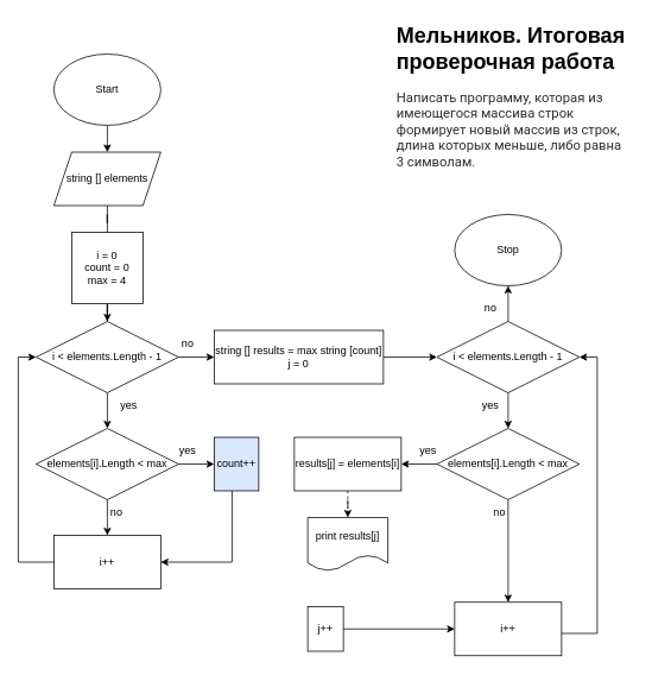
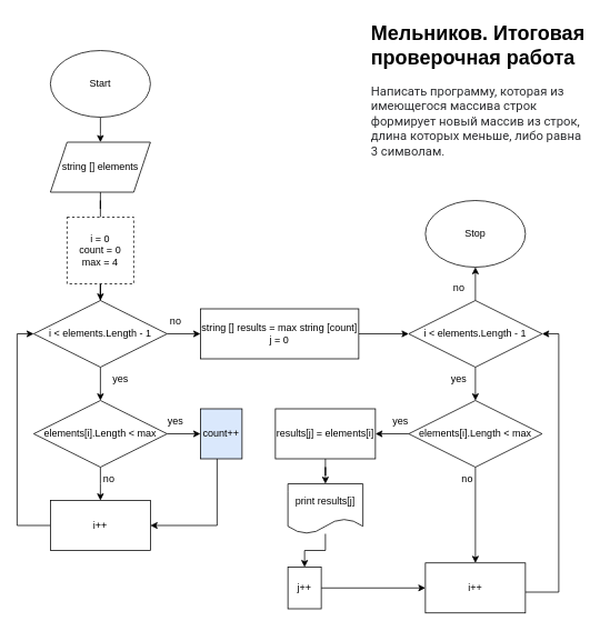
  <mxCell id="0" />
  <mxCell id="1" parent="0" />
  <mxCell id="2" value="" style="edgeStyle=orthogonalEdgeStyle;rounded=0;orthogonalLoop=1;jettySize=auto;html=1;" edge="1" parent="1" source="3"><mxGeometry relative="1" as="geometry"><mxPoint x="120" y="170" as="targetPoint" /></mxGeometry></mxCell>
  <mxCell id="3" value="Start" style="ellipse;whiteSpace=wrap;html=1;" vertex="1" parent="1"><mxGeometry x="60" y="60" width="120" height="80" as="geometry" /></mxCell>
  <mxCell id="4" value="" style="edgeStyle=orthogonalEdgeStyle;rounded=0;orthogonalLoop=1;jettySize=auto;html=1;" edge="1" parent="1" source="6"><mxGeometry relative="1" as="geometry"><mxPoint x="120" y="600" as="targetPoint" /></mxGeometry></mxCell>
  <mxCell id="5" value="" style="edgeStyle=orthogonalEdgeStyle;rounded=0;orthogonalLoop=1;jettySize=auto;html=1;" edge="1" parent="1" source="6" target="20"><mxGeometry relative="1" as="geometry" /></mxCell>
  <mxCell id="6" value="elements[i].Length &amp;lt; max" style="rhombus;whiteSpace=wrap;html=1;" vertex="1" parent="1"><mxGeometry x="40" y="480" width="160" height="80" as="geometry" /></mxCell>
  <mxCell id="7" value="&lt;h1&gt;Мельников. Итоговая проверочная работа&lt;/h1&gt;&lt;p&gt;&lt;span style=&quot;color: rgb(44, 45, 48); font-family: Roboto, &amp;quot;San Francisco&amp;quot;, &amp;quot;Helvetica Neue&amp;quot;, Helvetica, Arial; font-size: 15px; background-color: rgb(255, 255, 255);&quot;&gt;Написать программу, которая из имеющегося массива строк формирует новый массив из строк, длина которых меньше, либо равна 3 символам.&lt;/span&gt;&lt;br&gt;&lt;/p&gt;" style="text;html=1;strokeColor=none;fillColor=none;spacing=5;spacingTop=-20;whiteSpace=wrap;overflow=hidden;rounded=0;" vertex="1" parent="1"><mxGeometry x="440" y="20" width="270" height="180" as="geometry" /></mxCell>
  <mxCell id="8" style="edgeStyle=orthogonalEdgeStyle;rounded=0;orthogonalLoop=1;jettySize=auto;html=1;entryX=0;entryY=0.5;entryDx=0;entryDy=0;" edge="1" parent="1" source="9" target="16"><mxGeometry relative="1" as="geometry"><mxPoint x="0" y="400" as="targetPoint" /><Array as="points"><mxPoint x="20" y="630" /><mxPoint x="20" y="400" /></Array></mxGeometry></mxCell>
  <mxCell id="9" value="i++" style="rounded=0;whiteSpace=wrap;html=1;" vertex="1" parent="1"><mxGeometry x="60" y="600" width="120" height="60" as="geometry" /></mxCell>
  <mxCell id="10" value="" style="edgeStyle=orthogonalEdgeStyle;rounded=0;orthogonalLoop=1;jettySize=auto;html=1;endArrow=none;" edge="1" parent="1" source="11" target="13"><mxGeometry relative="1" as="geometry" /></mxCell>
  <mxCell id="11" value="string [] elements" style="shape=parallelogram;perimeter=parallelogramPerimeter;whiteSpace=wrap;html=1;fixedSize=1;" vertex="1" parent="1"><mxGeometry x="60" y="170" width="120" height="60" as="geometry" /></mxCell>
  <mxCell id="12" value="" style="edgeStyle=orthogonalEdgeStyle;rounded=0;orthogonalLoop=1;jettySize=auto;html=1;" edge="1" parent="1" source="13" target="16"><mxGeometry relative="1" as="geometry" /></mxCell>
- <mxCell id="13" value="i = 0&lt;br&gt;count = 0&lt;br&gt;max = 4" style="rounded=0;whiteSpace=wrap;html=1;" vertex="1" parent="1"><mxGeometry x="80" y="260" width="80" height="80" as="geometry" /></mxCell>
+ <mxCell id="13" value="i = 0&lt;br&gt;count = 0&lt;br&gt;max = 4" style="rounded=0;whiteSpace=wrap;html=1;dashed=1;" vertex="1" parent="1"><mxGeometry x="80" y="260" width="80" height="80" as="geometry" /></mxCell>
  <mxCell id="14" value="" style="edgeStyle=orthogonalEdgeStyle;rounded=0;orthogonalLoop=1;jettySize=auto;html=1;" edge="1" parent="1" source="16" target="6"><mxGeometry relative="1" as="geometry" /></mxCell>
  <mxCell id="15" value="" style="edgeStyle=orthogonalEdgeStyle;rounded=0;orthogonalLoop=1;jettySize=auto;html=1;" edge="1" parent="1" source="16" target="23"><mxGeometry relative="1" as="geometry" /></mxCell>
  <mxCell id="16" value="i &amp;lt; elements.Length - 1" style="rhombus;whiteSpace=wrap;html=1;" vertex="1" parent="1"><mxGeometry x="40" y="360" width="160" height="80" as="geometry" /></mxCell>
  <mxCell id="17" value="yes" style="text;html=1;align=center;verticalAlign=middle;resizable=0;points=[];autosize=1;strokeColor=none;fillColor=none;" vertex="1" parent="1"><mxGeometry x="124" y="440" width="40" height="30" as="geometry" /></mxCell>
  <mxCell id="18" value="no" style="text;html=1;align=center;verticalAlign=middle;resizable=0;points=[];autosize=1;strokeColor=none;fillColor=none;" vertex="1" parent="1"><mxGeometry x="110" y="560" width="40" height="30" as="geometry" /></mxCell>
  <mxCell id="19" style="edgeStyle=orthogonalEdgeStyle;rounded=0;orthogonalLoop=1;jettySize=auto;html=1;entryX=1;entryY=0.5;entryDx=0;entryDy=0;" edge="1" parent="1" source="20" target="9"><mxGeometry relative="1" as="geometry"><Array as="points"><mxPoint x="260" y="630" /></Array></mxGeometry></mxCell>
  <mxCell id="20" value="count++" style="rounded=0;whiteSpace=wrap;html=1;fillColor=#dae8fc;" vertex="1" parent="1"><mxGeometry x="240" y="490" width="50" height="60" as="geometry" /></mxCell>
  <mxCell id="21" value="yes" style="text;html=1;align=center;verticalAlign=middle;resizable=0;points=[];autosize=1;strokeColor=none;fillColor=none;" vertex="1" parent="1"><mxGeometry x="190" y="490" width="40" height="30" as="geometry" /></mxCell>
  <mxCell id="22" value="" style="edgeStyle=orthogonalEdgeStyle;rounded=0;orthogonalLoop=1;jettySize=auto;html=1;" edge="1" parent="1" source="23" target="27"><mxGeometry relative="1" as="geometry" /></mxCell>
  <mxCell id="23" value="string [] results = max string [count]&lt;br&gt;j = 0" style="rounded=0;whiteSpace=wrap;html=1;" vertex="1" parent="1"><mxGeometry x="240" y="370" width="190" height="60" as="geometry" /></mxCell>
  <mxCell id="24" value="no" style="text;html=1;align=center;verticalAlign=middle;resizable=0;points=[];autosize=1;strokeColor=none;fillColor=none;" vertex="1" parent="1"><mxGeometry x="190" y="370" width="40" height="30" as="geometry" /></mxCell>
  <mxCell id="25" value="" style="edgeStyle=orthogonalEdgeStyle;rounded=0;orthogonalLoop=1;jettySize=auto;html=1;" edge="1" parent="1" source="27" target="30"><mxGeometry relative="1" as="geometry" /></mxCell>
  <mxCell id="26" value="" style="edgeStyle=orthogonalEdgeStyle;rounded=0;orthogonalLoop=1;jettySize=auto;html=1;" edge="1" parent="1" source="27" target="31"><mxGeometry relative="1" as="geometry" /></mxCell>
  <mxCell id="27" value="i &amp;lt; elements.Length - 1" style="rhombus;whiteSpace=wrap;html=1;" vertex="1" parent="1"><mxGeometry x="490" y="360" width="160" height="80" as="geometry" /></mxCell>
  <mxCell id="28" value="" style="edgeStyle=orthogonalEdgeStyle;rounded=0;orthogonalLoop=1;jettySize=auto;html=1;" edge="1" parent="1" source="30" target="37"><mxGeometry relative="1" as="geometry" /></mxCell>
  <mxCell id="29" value="" style="edgeStyle=orthogonalEdgeStyle;rounded=0;orthogonalLoop=1;jettySize=auto;html=1;" edge="1" parent="1" source="30" target="35"><mxGeometry relative="1" as="geometry" /></mxCell>
  <mxCell id="30" value="elements[i].Length &amp;lt; max" style="rhombus;whiteSpace=wrap;html=1;" vertex="1" parent="1"><mxGeometry x="490" y="480" width="160" height="80" as="geometry" /></mxCell>
  <mxCell id="31" value="Stop" style="ellipse;whiteSpace=wrap;html=1;" vertex="1" parent="1"><mxGeometry x="510" y="240" width="120" height="80" as="geometry" /></mxCell>
  <mxCell id="32" value="yes" style="text;html=1;align=center;verticalAlign=middle;resizable=0;points=[];autosize=1;strokeColor=none;fillColor=none;" vertex="1" parent="1"><mxGeometry x="530" y="440" width="40" height="30" as="geometry" /></mxCell>
  <mxCell id="33" value="no" style="text;html=1;align=center;verticalAlign=middle;resizable=0;points=[];autosize=1;strokeColor=none;fillColor=none;" vertex="1" parent="1"><mxGeometry x="530" y="330" width="40" height="30" as="geometry" /></mxCell>
- <mxCell id="34" value="" style="edgeStyle=orthogonalEdgeStyle;rounded=0;orthogonalLoop=1;jettySize=auto;html=1;dashed=1;" edge="1" parent="1" source="35" target="41"><mxGeometry relative="1" as="geometry" /></mxCell>
+ <mxCell id="34" value="" style="edgeStyle=orthogonalEdgeStyle;rounded=0;orthogonalLoop=1;jettySize=auto;html=1;" edge="1" parent="1" source="35" target="41"><mxGeometry relative="1" as="geometry" /></mxCell>
  <mxCell id="35" value="results[j] = elements[i]" style="rounded=0;whiteSpace=wrap;html=1;" vertex="1" parent="1"><mxGeometry x="330" y="490" width="120" height="60" as="geometry" /></mxCell>
  <mxCell id="36" style="edgeStyle=orthogonalEdgeStyle;rounded=0;orthogonalLoop=1;jettySize=auto;html=1;entryX=1;entryY=0.5;entryDx=0;entryDy=0;" edge="1" parent="1" source="37" target="27"><mxGeometry relative="1" as="geometry"><Array as="points"><mxPoint x="670" y="710" /><mxPoint x="670" y="400" /></Array></mxGeometry></mxCell>
  <mxCell id="37" value="i++" style="rounded=0;whiteSpace=wrap;html=1;" vertex="1" parent="1"><mxGeometry x="510" y="675" width="120" height="60" as="geometry" /></mxCell>
  <mxCell id="38" value="yes" style="text;html=1;align=center;verticalAlign=middle;resizable=0;points=[];autosize=1;strokeColor=none;fillColor=none;" vertex="1" parent="1"><mxGeometry x="460" y="490" width="40" height="30" as="geometry" /></mxCell>
  <mxCell id="39" value="no" style="text;html=1;align=center;verticalAlign=middle;resizable=0;points=[];autosize=1;strokeColor=none;fillColor=none;" vertex="1" parent="1"><mxGeometry x="540" y="560" width="40" height="30" as="geometry" /></mxCell>
+ <mxCell id="40" value="" style="edgeStyle=orthogonalEdgeStyle;rounded=0;orthogonalLoop=1;jettySize=auto;html=1;" edge="1" parent="1" source="41" target="43"><mxGeometry relative="1" as="geometry" /></mxCell>
  <mxCell id="41" value="print results[j]" style="shape=document;whiteSpace=wrap;html=1;boundedLbl=1;" vertex="1" parent="1"><mxGeometry x="345" y="580" width="90" height="60" as="geometry" /></mxCell>
  <mxCell id="42" value="" style="edgeStyle=orthogonalEdgeStyle;rounded=0;orthogonalLoop=1;jettySize=auto;html=1;" edge="1" parent="1" source="43" target="37"><mxGeometry relative="1" as="geometry" /></mxCell>
  <mxCell id="43" value="j++" style="rounded=0;whiteSpace=wrap;html=1;" vertex="1" parent="1"><mxGeometry x="345" y="680" width="40" height="50" as="geometry" /></mxCell>
